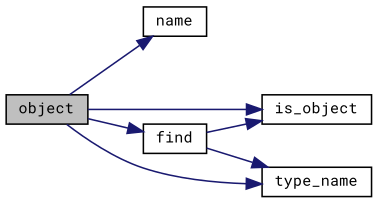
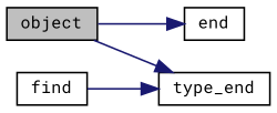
  digraph {
    fontname="Roboto Mono"
    rankdir=LR
    node [color=black fillcolor=white fontname="Roboto Mono" fontsize=10 shape=record style=filled]
    edge [color=midnightblue fontname="Roboto Mono" fontsize=10 labelfontname=Helvetica labelfontsize=10 style=solid]
    n1 [fillcolor=grey75 fontcolor=black height=0.2 label=object width=0.4]
-   n2 [height=0.2 label=name width=0.4]
+   n2 [height=0.2 label=end width=0.4]
    n3 [height=0.2 label=find width=0.4]
-   n4 [height=0.2 label=is_object width=0.4]
-   n5 [height=0.2 label=type_name width=0.4]
+   n5 [height=0.2 label=type_end width=0.4]
    n1 -> n2
-   n1 -> n3
-   n1 -> n4
    n1 -> n5
-   n3 -> n4
    n3 -> n5
  }
